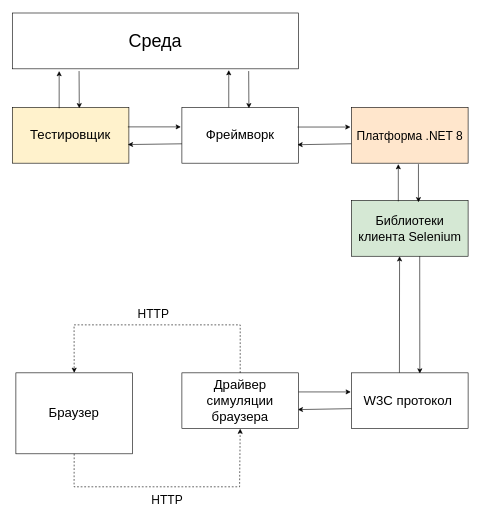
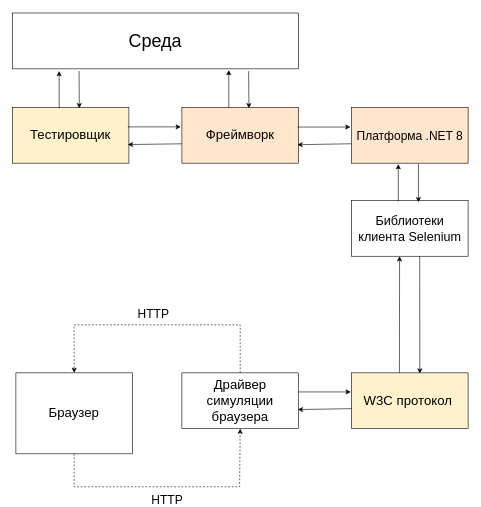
  <mxCell id="0" />
  <mxCell id="1" parent="0" />
  <mxCell id="2" value="&lt;font style=&quot;font-size: 22px;&quot;&gt;Тестировщик&lt;/font&gt;" style="rounded=0;whiteSpace=wrap;html=1;fillColor=#fff2cc;" vertex="1" parent="1"><mxGeometry x="20" y="178.303" width="194.419" height="93.103" as="geometry" /></mxCell>
  <mxCell id="3" value="&lt;font style=&quot;font-size: 30px;&quot;&gt;Среда&lt;/font&gt;" style="rounded=0;whiteSpace=wrap;html=1;" vertex="1" parent="1"><mxGeometry x="20" y="20.999" width="477.209" height="93.103" as="geometry" /></mxCell>
- <mxCell id="4" value="&lt;font style=&quot;font-size: 22px;&quot;&gt;Фреймворк&lt;/font&gt;" style="rounded=0;whiteSpace=wrap;html=1;" vertex="1" parent="1"><mxGeometry x="302.791" y="178.303" width="194.419" height="93.103" as="geometry" /></mxCell>
+ <mxCell id="4" value="&lt;font style=&quot;font-size: 22px;&quot;&gt;Фреймворк&lt;/font&gt;" style="rounded=0;whiteSpace=wrap;html=1;fillColor=#ffe6cc;" vertex="1" parent="1"><mxGeometry x="302.791" y="178.303" width="194.419" height="93.103" as="geometry" /></mxCell>
  <mxCell id="5" value="" style="endArrow=classic;html=1;rounded=0;exitX=1;exitY=0.25;exitDx=0;exitDy=0;entryX=0;entryY=0.25;entryDx=0;entryDy=0;" edge="1" parent="1"><mxGeometry width="50" height="50" relative="1" as="geometry"><mxPoint x="212.651" y="210.889" as="sourcePoint" /><mxPoint x="301.023" y="210.889" as="targetPoint" /></mxGeometry></mxCell>
  <mxCell id="6" value="" style="endArrow=classic;html=1;rounded=0;exitX=0;exitY=0.653;exitDx=0;exitDy=0;exitPerimeter=0;" edge="1" parent="1" source="4"><mxGeometry width="50" height="50" relative="1" as="geometry"><mxPoint x="301.023" y="241.924" as="sourcePoint" /><mxPoint x="212.651" y="240.372" as="targetPoint" /></mxGeometry></mxCell>
  <mxCell id="7" value="&lt;font style=&quot;font-size: 20px;&quot;&gt;Платформа .NET 8&lt;/font&gt;" style="rounded=0;whiteSpace=wrap;html=1;fillColor=#ffe6cc;" vertex="1" parent="1"><mxGeometry x="585.581" y="178.303" width="194.419" height="93.103" as="geometry" /></mxCell>
  <mxCell id="8" value="" style="endArrow=classic;html=1;rounded=0;exitX=1;exitY=0.25;exitDx=0;exitDy=0;entryX=0;entryY=0.25;entryDx=0;entryDy=0;" edge="1" parent="1"><mxGeometry width="50" height="50" relative="1" as="geometry"><mxPoint x="495.442" y="211.138" as="sourcePoint" /><mxPoint x="583.814" y="211.138" as="targetPoint" /></mxGeometry></mxCell>
  <mxCell id="9" value="" style="endArrow=classic;html=1;rounded=0;exitX=-0.002;exitY=0.652;exitDx=0;exitDy=0;exitPerimeter=0;" edge="1" parent="1" source="7"><mxGeometry width="50" height="50" relative="1" as="geometry"><mxPoint x="583.814" y="241.924" as="sourcePoint" /><mxPoint x="495.442" y="240.62" as="targetPoint" /></mxGeometry></mxCell>
- <mxCell id="10" value="&lt;font style=&quot;font-size: 21px;&quot;&gt;Библиотеки клиента Selenium&lt;/font&gt;" style="rounded=0;whiteSpace=wrap;html=1;fillColor=#d5e8d4;" vertex="1" parent="1"><mxGeometry x="585.581" y="333.476" width="194.419" height="93.103" as="geometry" /></mxCell>
+ <mxCell id="10" value="&lt;font style=&quot;font-size: 21px;&quot;&gt;Библиотеки клиента Selenium&lt;/font&gt;" style="rounded=0;whiteSpace=wrap;html=1;" vertex="1" parent="1"><mxGeometry x="585.581" y="333.476" width="194.419" height="93.103" as="geometry" /></mxCell>
  <mxCell id="11" value="" style="endArrow=classic;html=1;rounded=0;exitX=0.624;exitY=0.994;exitDx=0;exitDy=0;entryX=0.847;entryY=0.022;entryDx=0;entryDy=0;exitPerimeter=0;entryPerimeter=0;" edge="1" parent="1"><mxGeometry width="50" height="50" relative="1" as="geometry"><mxPoint x="697.213" y="272.958" as="sourcePoint" /><mxPoint x="697.213" y="336.579" as="targetPoint" /></mxGeometry></mxCell>
  <mxCell id="12" value="" style="endArrow=classic;html=1;rounded=0;entryX=0.455;entryY=1;entryDx=0;entryDy=0;entryPerimeter=0;" edge="1" parent="1"><mxGeometry width="50" height="50" relative="1" as="geometry"><mxPoint x="663.632" y="335.027" as="sourcePoint" /><mxPoint x="663.632" y="272.958" as="targetPoint" /></mxGeometry></mxCell>
- <mxCell id="13" value="&lt;font style=&quot;font-size: 22px;&quot;&gt;W3C протокол&amp;nbsp;&lt;/font&gt;" style="rounded=0;whiteSpace=wrap;html=1;" vertex="1" parent="1"><mxGeometry x="585.581" y="620.998" width="194.419" height="93.103" as="geometry" /></mxCell>
+ <mxCell id="13" value="&lt;font style=&quot;font-size: 22px;&quot;&gt;W3C протокол&amp;nbsp;&lt;/font&gt;" style="rounded=0;whiteSpace=wrap;html=1;fillColor=#fff2cc;" vertex="1" parent="1"><mxGeometry x="585.581" y="620.998" width="194.419" height="93.103" as="geometry" /></mxCell>
  <mxCell id="14" value="" style="endArrow=classic;html=1;rounded=0;entryX=0.847;entryY=0.022;entryDx=0;entryDy=0;entryPerimeter=0;" edge="1" parent="1"><mxGeometry width="50" height="50" relative="1" as="geometry"><mxPoint x="131.349" y="117.786" as="sourcePoint" /><mxPoint x="131.72" y="179.855" as="targetPoint" /></mxGeometry></mxCell>
  <mxCell id="15" value="" style="endArrow=classic;html=1;rounded=0;entryX=0.455;entryY=1;entryDx=0;entryDy=0;entryPerimeter=0;" edge="1" parent="1"><mxGeometry width="50" height="50" relative="1" as="geometry"><mxPoint x="98.139" y="179.855" as="sourcePoint" /><mxPoint x="98.139" y="117.786" as="targetPoint" /></mxGeometry></mxCell>
  <mxCell id="16" value="" style="endArrow=classic;html=1;rounded=0;entryX=0.847;entryY=0.022;entryDx=0;entryDy=0;entryPerimeter=0;" edge="1" parent="1"><mxGeometry width="50" height="50" relative="1" as="geometry"><mxPoint x="414.14" y="117.786" as="sourcePoint" /><mxPoint x="414.511" y="179.855" as="targetPoint" /></mxGeometry></mxCell>
  <mxCell id="17" value="" style="endArrow=classic;html=1;rounded=0;entryX=0.455;entryY=1;entryDx=0;entryDy=0;entryPerimeter=0;" edge="1" parent="1"><mxGeometry width="50" height="50" relative="1" as="geometry"><mxPoint x="380.929" y="178.303" as="sourcePoint" /><mxPoint x="380.929" y="116.234" as="targetPoint" /></mxGeometry></mxCell>
  <mxCell id="18" value="" style="endArrow=classic;html=1;rounded=0;exitX=0.624;exitY=0.994;exitDx=0;exitDy=0;entryX=0.586;entryY=0.012;entryDx=0;entryDy=0;exitPerimeter=0;entryPerimeter=0;" edge="1" parent="1" target="13"><mxGeometry width="50" height="50" relative="1" as="geometry"><mxPoint x="699.311" y="426.577" as="sourcePoint" /><mxPoint x="699.311" y="490.198" as="targetPoint" /></mxGeometry></mxCell>
  <mxCell id="19" value="" style="endArrow=classic;html=1;rounded=0;entryX=0.455;entryY=1;entryDx=0;entryDy=0;entryPerimeter=0;exitX=0.411;exitY=-0.003;exitDx=0;exitDy=0;exitPerimeter=0;" edge="1" parent="1" source="13"><mxGeometry width="50" height="50" relative="1" as="geometry"><mxPoint x="665.73" y="488.646" as="sourcePoint" /><mxPoint x="665.73" y="426.577" as="targetPoint" /></mxGeometry></mxCell>
  <mxCell id="20" value="" style="endArrow=classic;html=1;rounded=0;exitX=1;exitY=0.25;exitDx=0;exitDy=0;entryX=0;entryY=0.25;entryDx=0;entryDy=0;" edge="1" parent="1"><mxGeometry width="50" height="50" relative="1" as="geometry"><mxPoint x="496.022" y="652.808" as="sourcePoint" /><mxPoint x="584.394" y="652.808" as="targetPoint" /></mxGeometry></mxCell>
  <mxCell id="21" value="" style="endArrow=classic;html=1;rounded=0;exitX=-0.002;exitY=0.652;exitDx=0;exitDy=0;exitPerimeter=0;" edge="1" parent="1"><mxGeometry width="50" height="50" relative="1" as="geometry"><mxPoint x="585.58" y="680.67" as="sourcePoint" /><mxPoint x="496.022" y="682.29" as="targetPoint" /></mxGeometry></mxCell>
  <mxCell id="22" value="&lt;font style=&quot;font-size: 22px;&quot;&gt;Драйвер симуляции браузера&lt;/font&gt;" style="rounded=0;whiteSpace=wrap;html=1;" vertex="1" parent="1"><mxGeometry x="302.791" y="620.998" width="194.419" height="93.103" as="geometry" /></mxCell>
  <mxCell id="23" value="&lt;font style=&quot;font-size: 22px;&quot;&gt;Браузер&lt;/font&gt;" style="rounded=0;whiteSpace=wrap;html=1;" vertex="1" parent="1"><mxGeometry x="26.001" y="620.998" width="194.419" height="135" as="geometry" /></mxCell>
  <mxCell id="24" value="" style="endArrow=classic;html=1;rounded=0;exitX=0.5;exitY=0;exitDx=0;exitDy=0;entryX=0.5;entryY=0;entryDx=0;entryDy=0;dashed=1;" edge="1" parent="1" source="22" target="23"><mxGeometry width="50" height="50" relative="1" as="geometry"><mxPoint x="296" y="581" as="sourcePoint" /><mxPoint x="346" y="531" as="targetPoint" /><Array as="points"><mxPoint x="400" y="541" /><mxPoint x="123" y="541" /></Array></mxGeometry></mxCell>
  <mxCell id="25" value="HTTP" style="edgeLabel;html=1;align=center;verticalAlign=middle;resizable=0;points=[];fontSize=20;" vertex="1" connectable="0" parent="24"><mxGeometry x="0.056" y="-3" relative="1" as="geometry"><mxPoint x="6" y="-17" as="offset" /></mxGeometry></mxCell>
  <mxCell id="26" value="" style="endArrow=classic;html=1;rounded=0;dashed=1;exitX=0.5;exitY=1;exitDx=0;exitDy=0;entryX=0.5;entryY=1;entryDx=0;entryDy=0;" edge="1" parent="1" source="23" target="22"><mxGeometry width="50" height="50" relative="1" as="geometry"><mxPoint x="142" y="731" as="sourcePoint" /><mxPoint x="399" y="741" as="targetPoint" /><Array as="points"><mxPoint x="123" y="811" /><mxPoint x="399" y="811" /></Array></mxGeometry></mxCell>
  <mxCell id="27" value="HTTP" style="edgeLabel;html=1;align=center;verticalAlign=middle;resizable=0;points=[];fontSize=20;" vertex="1" connectable="0" parent="26"><mxGeometry x="-0.064" y="-1" relative="1" as="geometry"><mxPoint x="10" y="19" as="offset" /></mxGeometry></mxCell>
